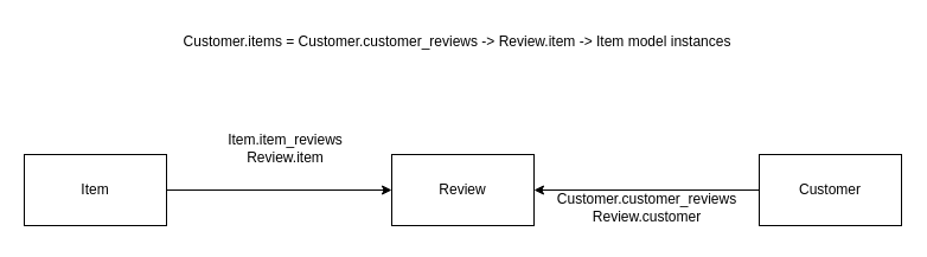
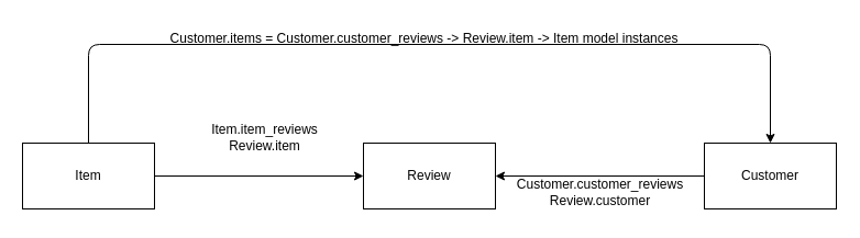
  <mxCell id="0" />
  <mxCell id="1" parent="0" />
  <mxCell id="2" style="edgeStyle=none;html=1;entryX=1;entryY=0.5;entryDx=0;entryDy=0;" edge="1" parent="1" source="3" target="4"><mxGeometry relative="1" as="geometry" /></mxCell>
  <mxCell id="3" value="Customer" style="whiteSpace=wrap;html=1;" vertex="1" parent="1"><mxGeometry x="640" y="130" width="120" height="60" as="geometry" /></mxCell>
  <mxCell id="4" value="Review" style="whiteSpace=wrap;html=1;" vertex="1" parent="1"><mxGeometry x="330" y="130" width="120" height="60" as="geometry" /></mxCell>
  <mxCell id="5" style="edgeStyle=none;html=1;entryX=0;entryY=0.5;entryDx=0;entryDy=0;" edge="1" parent="1" source="7" target="4"><mxGeometry relative="1" as="geometry" /></mxCell>
+ <mxCell id="6" style="edgeStyle=none;html=1;entryX=0.5;entryY=0;entryDx=0;entryDy=0;" edge="1" parent="1" source="7" target="3"><mxGeometry relative="1" as="geometry"><mxPoint x="460" y="-50" as="targetPoint" /><Array as="points"><mxPoint x="80" y="40" /><mxPoint x="700" y="40" /></Array></mxGeometry></mxCell>
  <mxCell id="7" value="Item" style="whiteSpace=wrap;html=1;" vertex="1" parent="1"><mxGeometry x="20" y="130" width="120" height="60" as="geometry" /></mxCell>
  <mxCell id="8" value="Item.item_reviews&lt;br&gt;Review.item" style="text;html=1;align=center;verticalAlign=middle;resizable=0;points=[];autosize=1;strokeColor=none;fillColor=none;" vertex="1" parent="1"><mxGeometry x="180" y="105" width="120" height="40" as="geometry" /></mxCell>
  <mxCell id="9" value="Customer.customer_reviews&lt;br&gt;Review.customer" style="text;html=1;align=center;verticalAlign=middle;resizable=0;points=[];autosize=1;strokeColor=none;fillColor=none;" vertex="1" parent="1"><mxGeometry x="460" y="155" width="170" height="40" as="geometry" /></mxCell>
  <mxCell id="10" value="Customer.items = Customer.customer_reviews -&amp;gt; Review.item -&amp;gt; Item model instances" style="text;html=1;align=center;verticalAlign=middle;resizable=0;points=[];autosize=1;strokeColor=none;fillColor=none;" vertex="1" parent="1"><mxGeometry x="140" y="20" width="490" height="30" as="geometry" /></mxCell>
